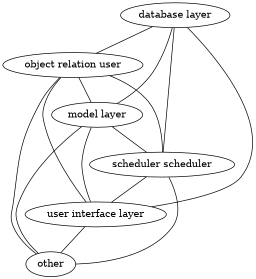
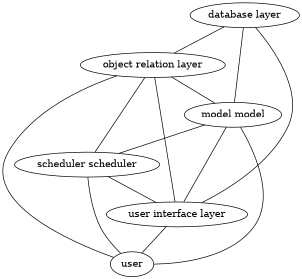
  graph {
    "database layer"
-   "model layer"
-   "object relation layer" [label="object relation user"]
+   "model layer" [label="model model"]
+   "object relation layer"
    n4 [label="scheduler scheduler"]
-   other
+   other [label=user]
    "user interface layer"
    "database layer" -- "model layer"
    "database layer" -- "object relation layer"
-   "database layer" -- n4
    "model layer" -- n4
    "model layer" -- other
    "model layer" -- "user interface layer"
    "object relation layer" -- "model layer"
    "object relation layer" -- n4
    "object relation layer" -- other
    "object relation layer" -- "user interface layer"
    n4 -- other
    n4 -- "user interface layer"
    "user interface layer" -- "database layer"
    "user interface layer" -- other
  }
